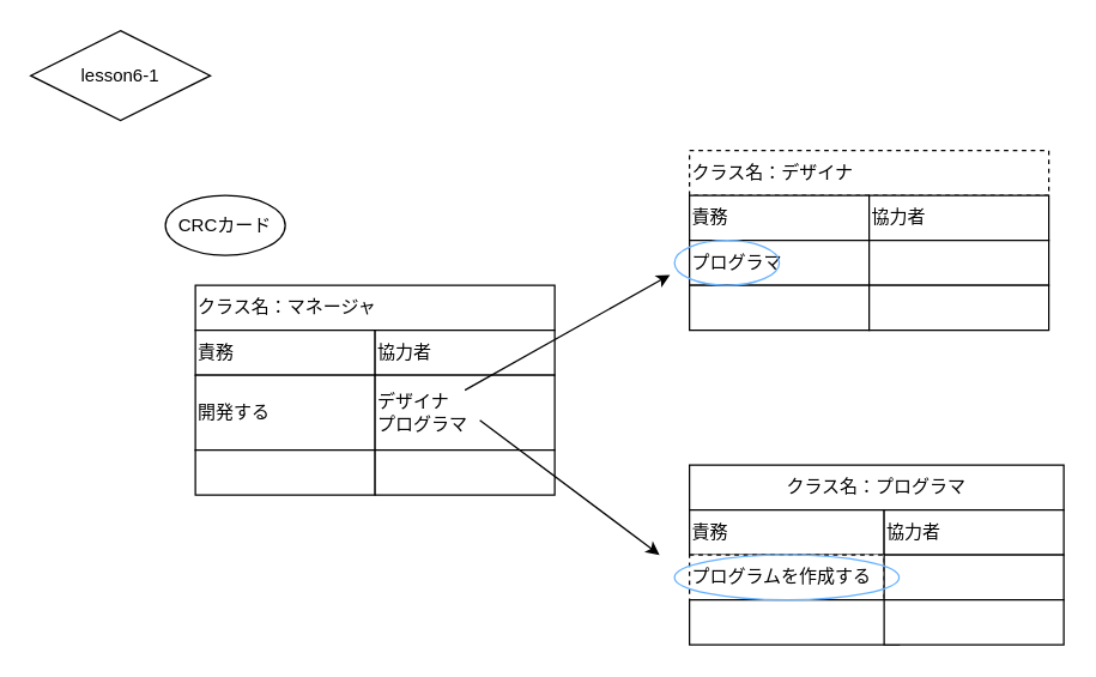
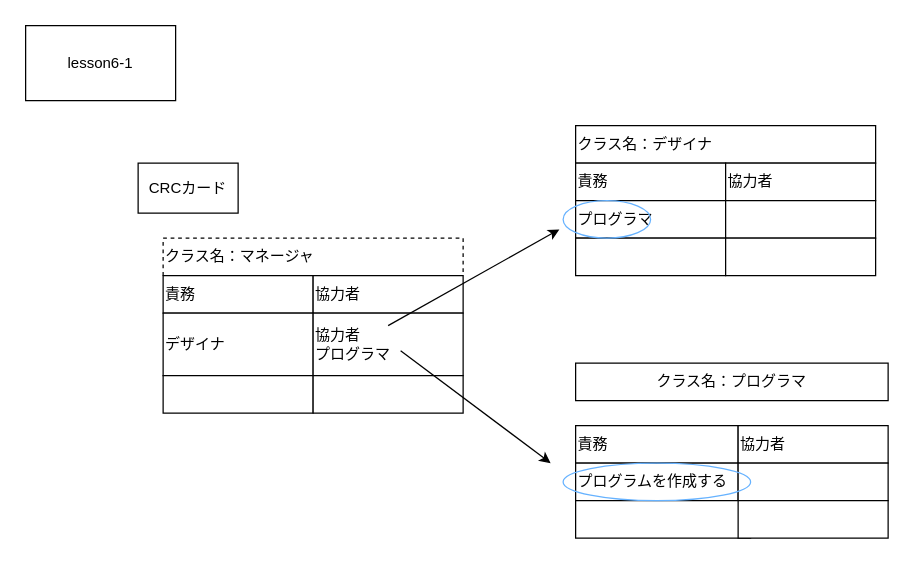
  <mxCell id="0" />
  <mxCell id="1" parent="0" />
- <mxCell id="2" value="lesson6-1" style="rhombus;whiteSpace=wrap;html=1;" parent="1" vertex="1"><mxGeometry x="20" y="20" width="120" height="60" as="geometry" /></mxCell>
- <mxCell id="3" value="クラス名：マネージャ" style="rounded=0;whiteSpace=wrap;html=1;align=left;" parent="1" vertex="1"><mxGeometry x="130" y="190" width="240" height="30" as="geometry" /></mxCell>
+ <mxCell id="2" value="lesson6-1" style="rounded=0;whiteSpace=wrap;html=1;" parent="1" vertex="1"><mxGeometry x="20" y="20" width="120" height="60" as="geometry" /></mxCell>
+ <mxCell id="3" value="クラス名：マネージャ" style="rounded=0;whiteSpace=wrap;html=1;align=left;dashed=1;" parent="1" vertex="1"><mxGeometry x="130" y="190" width="240" height="30" as="geometry" /></mxCell>
  <mxCell id="4" value="責務" style="rounded=0;whiteSpace=wrap;html=1;align=left;" parent="1" vertex="1"><mxGeometry x="130" y="220" width="120" height="30" as="geometry" /></mxCell>
  <mxCell id="5" value="協力者" style="rounded=0;whiteSpace=wrap;html=1;align=left;" parent="1" vertex="1"><mxGeometry x="250" y="220" width="120" height="30" as="geometry" /></mxCell>
- <mxCell id="6" value="開発する" style="rounded=0;whiteSpace=wrap;html=1;align=left;" parent="1" vertex="1"><mxGeometry x="130" y="250" width="120" height="50" as="geometry" /></mxCell>
- <mxCell id="7" value="デザイナ&lt;br&gt;プログラマ" style="rounded=0;whiteSpace=wrap;html=1;align=left;" parent="1" vertex="1"><mxGeometry x="250" y="250" width="120" height="50" as="geometry" /></mxCell>
+ <mxCell id="6" value="デザイナ" style="rounded=0;whiteSpace=wrap;html=1;align=left;" parent="1" vertex="1"><mxGeometry x="130" y="250" width="120" height="50" as="geometry" /></mxCell>
+ <mxCell id="7" value="協力者&lt;br&gt;プログラマ" style="rounded=0;whiteSpace=wrap;html=1;align=left;" parent="1" vertex="1"><mxGeometry x="250" y="250" width="120" height="50" as="geometry" /></mxCell>
  <mxCell id="8" value="" style="rounded=0;whiteSpace=wrap;html=1;" parent="1" vertex="1"><mxGeometry x="130" y="300" width="120" height="30" as="geometry" /></mxCell>
  <mxCell id="9" value="" style="rounded=0;whiteSpace=wrap;html=1;" parent="1" vertex="1"><mxGeometry x="250" y="300" width="120" height="30" as="geometry" /></mxCell>
- <mxCell id="10" value="クラス名：デザイナ" style="rounded=0;whiteSpace=wrap;html=1;align=left;dashed=1;" parent="1" vertex="1"><mxGeometry x="460" y="100" width="240" height="30" as="geometry" /></mxCell>
+ <mxCell id="10" value="クラス名：デザイナ" style="rounded=0;whiteSpace=wrap;html=1;align=left;" parent="1" vertex="1"><mxGeometry x="460" y="100" width="240" height="30" as="geometry" /></mxCell>
  <mxCell id="11" value="責務" style="rounded=0;whiteSpace=wrap;html=1;align=left;" parent="1" vertex="1"><mxGeometry x="460" y="130" width="120" height="30" as="geometry" /></mxCell>
  <mxCell id="12" value="協力者" style="rounded=0;whiteSpace=wrap;html=1;align=left;" parent="1" vertex="1"><mxGeometry x="580" y="130" width="120" height="30" as="geometry" /></mxCell>
  <mxCell id="13" value="プログラマ" style="rounded=0;whiteSpace=wrap;html=1;align=left;" parent="1" vertex="1"><mxGeometry x="460" y="160" width="120" height="30" as="geometry" /></mxCell>
  <mxCell id="14" value="" style="rounded=0;whiteSpace=wrap;html=1;" parent="1" vertex="1"><mxGeometry x="580" y="160" width="120" height="30" as="geometry" /></mxCell>
  <mxCell id="15" value="" style="rounded=0;whiteSpace=wrap;html=1;" parent="1" vertex="1"><mxGeometry x="460" y="190" width="120" height="30" as="geometry" /></mxCell>
  <mxCell id="16" value="" style="rounded=0;whiteSpace=wrap;html=1;" parent="1" vertex="1"><mxGeometry x="580" y="190" width="120" height="30" as="geometry" /></mxCell>
- <mxCell id="17" value="クラス名：プログラマ" style="rounded=0;whiteSpace=wrap;html=1;" parent="1" vertex="1"><mxGeometry x="460" y="310" width="250" height="30" as="geometry" /></mxCell>
+ <mxCell id="17" value="クラス名：プログラマ" style="rounded=0;whiteSpace=wrap;html=1;" parent="1" vertex="1"><mxGeometry x="460" y="290" width="250" height="30" as="geometry" /></mxCell>
  <mxCell id="18" value="責務" style="rounded=0;whiteSpace=wrap;html=1;align=left;" parent="1" vertex="1"><mxGeometry x="460" y="340" width="130" height="30" as="geometry" /></mxCell>
  <mxCell id="19" value="協力者" style="rounded=0;whiteSpace=wrap;html=1;align=left;" parent="1" vertex="1"><mxGeometry x="590" y="340" width="120" height="30" as="geometry" /></mxCell>
- <mxCell id="20" value="プログラムを作成する" style="rounded=0;whiteSpace=wrap;html=1;align=left;dashed=1;" parent="1" vertex="1"><mxGeometry x="460" y="370" width="130" height="30" as="geometry" /></mxCell>
+ <mxCell id="20" value="プログラムを作成する" style="rounded=0;whiteSpace=wrap;html=1;align=left;" parent="1" vertex="1"><mxGeometry x="460" y="370" width="130" height="30" as="geometry" /></mxCell>
  <mxCell id="21" value="" style="rounded=0;whiteSpace=wrap;html=1;" parent="1" vertex="1"><mxGeometry x="590" y="370" width="120" height="30" as="geometry" /></mxCell>
  <mxCell id="22" value="" style="rounded=0;whiteSpace=wrap;html=1;" parent="1" vertex="1"><mxGeometry x="460" y="400" width="140" height="30" as="geometry" /></mxCell>
  <mxCell id="23" value="" style="rounded=0;whiteSpace=wrap;html=1;" parent="1" vertex="1"><mxGeometry x="590" y="400" width="120" height="30" as="geometry" /></mxCell>
  <mxCell id="24" value="" style="ellipse;whiteSpace=wrap;html=1;fillColor=none;strokeColor=#66B2FF;" parent="1" vertex="1"><mxGeometry x="450" y="160" width="70" height="30" as="geometry" /></mxCell>
  <mxCell id="25" value="" style="ellipse;whiteSpace=wrap;html=1;fillColor=none;strokeColor=#66B2FF;" parent="1" vertex="1"><mxGeometry x="450" y="370" width="150" height="30" as="geometry" /></mxCell>
  <mxCell id="26" value="" style="endArrow=classic;html=1;rounded=0;entryX=-0.043;entryY=0.767;entryDx=0;entryDy=0;entryPerimeter=0;" parent="1" target="24" edge="1"><mxGeometry width="50" height="50" relative="1" as="geometry"><mxPoint x="310" y="260" as="sourcePoint" /><mxPoint x="450" y="250" as="targetPoint" /></mxGeometry></mxCell>
  <mxCell id="27" value="" style="endArrow=classic;html=1;rounded=0;" parent="1" edge="1"><mxGeometry width="50" height="50" relative="1" as="geometry"><mxPoint x="320" y="280" as="sourcePoint" /><mxPoint x="440" y="370" as="targetPoint" /></mxGeometry></mxCell>
- <mxCell id="28" value="CRCカード" style="ellipse;whiteSpace=wrap;html=1;" parent="1" vertex="1"><mxGeometry x="110" y="130" width="80" height="40" as="geometry" /></mxCell>
+ <mxCell id="28" value="CRCカード" style="rounded=0;whiteSpace=wrap;html=1;" parent="1" vertex="1"><mxGeometry x="110" y="130" width="80" height="40" as="geometry" /></mxCell>
